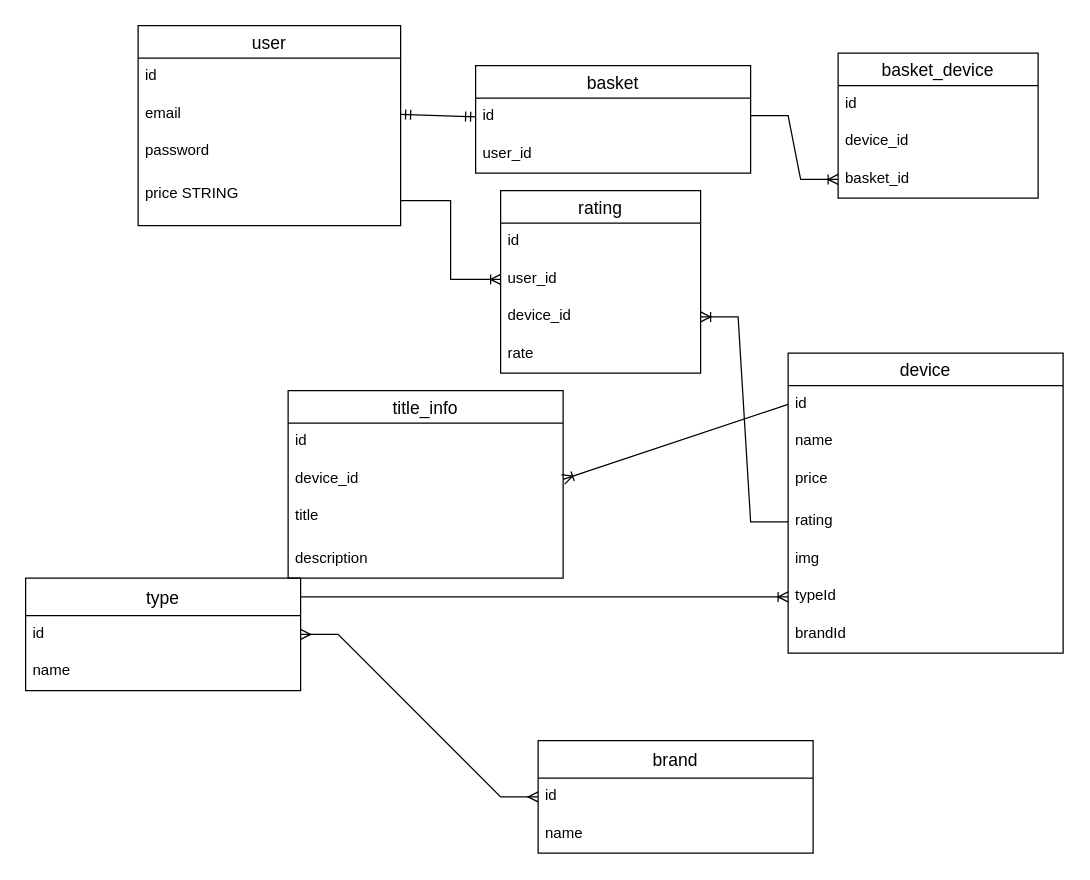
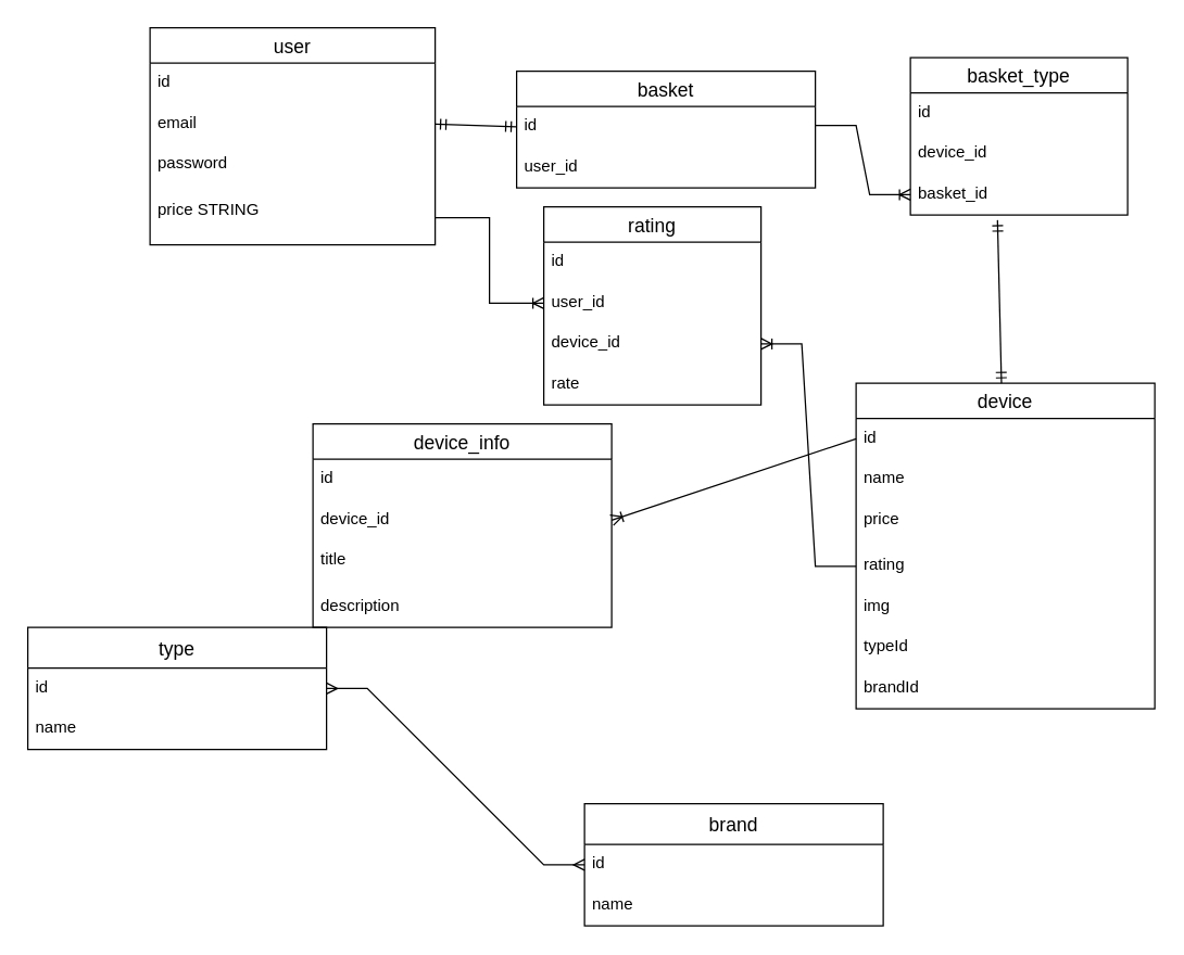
  <mxCell id="0" />
  <mxCell id="1" parent="0" />
  <mxCell id="2" value="user" style="swimlane;fontStyle=0;childLayout=stackLayout;horizontal=1;startSize=26;horizontalStack=0;resizeParent=1;resizeParentMax=0;resizeLast=0;collapsible=1;marginBottom=0;align=center;fontSize=14;" parent="1" vertex="1"><mxGeometry x="110" y="20" width="210" height="160" as="geometry" /></mxCell>
  <mxCell id="3" value="id" style="text;strokeColor=none;fillColor=none;spacingLeft=4;spacingRight=4;overflow=hidden;rotatable=0;points=[[0,0.5],[1,0.5]];portConstraint=eastwest;fontSize=12;" parent="2" vertex="1"><mxGeometry y="26" width="210" height="30" as="geometry" /></mxCell>
  <mxCell id="4" value="email" style="text;strokeColor=none;fillColor=none;spacingLeft=4;spacingRight=4;overflow=hidden;rotatable=0;points=[[0,0.5],[1,0.5]];portConstraint=eastwest;fontSize=12;" parent="2" vertex="1"><mxGeometry y="56" width="210" height="30" as="geometry" /></mxCell>
  <mxCell id="5" value="password" style="text;strokeColor=none;fillColor=none;spacingLeft=4;spacingRight=4;overflow=hidden;rotatable=0;points=[[0,0.5],[1,0.5]];portConstraint=eastwest;fontSize=12;" parent="2" vertex="1"><mxGeometry y="86" width="210" height="34" as="geometry" /></mxCell>
  <mxCell id="6" value="price STRING" style="text;strokeColor=none;fillColor=none;spacingLeft=4;spacingRight=4;overflow=hidden;rotatable=0;points=[[0,0.5],[1,0.5]];portConstraint=eastwest;fontSize=12;" parent="2" vertex="1"><mxGeometry y="120" width="210" height="40" as="geometry" /></mxCell>
  <mxCell id="7" value="basket" style="swimlane;fontStyle=0;childLayout=stackLayout;horizontal=1;startSize=26;horizontalStack=0;resizeParent=1;resizeParentMax=0;resizeLast=0;collapsible=1;marginBottom=0;align=center;fontSize=14;" parent="1" vertex="1"><mxGeometry x="380" y="52" width="220" height="86" as="geometry" /></mxCell>
  <mxCell id="8" value="id" style="text;strokeColor=none;fillColor=none;spacingLeft=4;spacingRight=4;overflow=hidden;rotatable=0;points=[[0,0.5],[1,0.5]];portConstraint=eastwest;fontSize=12;" parent="7" vertex="1"><mxGeometry y="26" width="220" height="30" as="geometry" /></mxCell>
  <mxCell id="9" value="user_id" style="text;strokeColor=none;fillColor=none;spacingLeft=4;spacingRight=4;overflow=hidden;rotatable=0;points=[[0,0.5],[1,0.5]];portConstraint=eastwest;fontSize=12;" parent="7" vertex="1"><mxGeometry y="56" width="220" height="30" as="geometry" /></mxCell>
  <mxCell id="10" value="" style="fontSize=12;html=1;endArrow=ERmandOne;startArrow=ERmandOne;rounded=0;exitX=1;exitY=0.5;exitDx=0;exitDy=0;entryX=0;entryY=0.5;entryDx=0;entryDy=0;" parent="1" source="4" target="8" edge="1"><mxGeometry width="100" height="100" relative="1" as="geometry"><mxPoint x="370" y="462" as="sourcePoint" /><mxPoint x="470" y="362" as="targetPoint" /></mxGeometry></mxCell>
  <mxCell id="11" value="device" style="swimlane;fontStyle=0;childLayout=stackLayout;horizontal=1;startSize=26;horizontalStack=0;resizeParent=1;resizeParentMax=0;resizeLast=0;collapsible=1;marginBottom=0;align=center;fontSize=14;" parent="1" vertex="1"><mxGeometry x="630" y="282" width="220" height="240" as="geometry" /></mxCell>
  <mxCell id="12" value="id" style="text;strokeColor=none;fillColor=none;spacingLeft=4;spacingRight=4;overflow=hidden;rotatable=0;points=[[0,0.5],[1,0.5]];portConstraint=eastwest;fontSize=12;" parent="11" vertex="1"><mxGeometry y="26" width="220" height="30" as="geometry" /></mxCell>
  <mxCell id="13" value="name" style="text;strokeColor=none;fillColor=none;spacingLeft=4;spacingRight=4;overflow=hidden;rotatable=0;points=[[0,0.5],[1,0.5]];portConstraint=eastwest;fontSize=12;" parent="11" vertex="1"><mxGeometry y="56" width="220" height="30" as="geometry" /></mxCell>
  <mxCell id="14" value="price" style="text;strokeColor=none;fillColor=none;spacingLeft=4;spacingRight=4;overflow=hidden;rotatable=0;points=[[0,0.5],[1,0.5]];portConstraint=eastwest;fontSize=12;" parent="11" vertex="1"><mxGeometry y="86" width="220" height="34" as="geometry" /></mxCell>
  <mxCell id="15" value="rating" style="text;strokeColor=none;fillColor=none;spacingLeft=4;spacingRight=4;overflow=hidden;rotatable=0;points=[[0,0.5],[1,0.5]];portConstraint=eastwest;fontSize=12;" parent="11" vertex="1"><mxGeometry y="120" width="220" height="30" as="geometry" /></mxCell>
  <mxCell id="16" value="img" style="text;strokeColor=none;fillColor=none;spacingLeft=4;spacingRight=4;overflow=hidden;rotatable=0;points=[[0,0.5],[1,0.5]];portConstraint=eastwest;fontSize=12;" parent="11" vertex="1"><mxGeometry y="150" width="220" height="30" as="geometry" /></mxCell>
  <mxCell id="17" value="typeId" style="text;strokeColor=none;fillColor=none;spacingLeft=4;spacingRight=4;overflow=hidden;rotatable=0;points=[[0,0.5],[1,0.5]];portConstraint=eastwest;fontSize=12;" parent="11" vertex="1"><mxGeometry y="180" width="220" height="30" as="geometry" /></mxCell>
  <mxCell id="18" value="brandId" style="text;strokeColor=none;fillColor=none;spacingLeft=4;spacingRight=4;overflow=hidden;rotatable=0;points=[[0,0.5],[1,0.5]];portConstraint=eastwest;fontSize=12;" parent="11" vertex="1"><mxGeometry y="210" width="220" height="30" as="geometry" /></mxCell>
  <mxCell id="19" value="type" style="swimlane;fontStyle=0;childLayout=stackLayout;horizontal=1;startSize=30;horizontalStack=0;resizeParent=1;resizeParentMax=0;resizeLast=0;collapsible=1;marginBottom=0;align=center;fontSize=14;" parent="1" vertex="1"><mxGeometry x="20" y="462" width="220" height="90" as="geometry" /></mxCell>
  <mxCell id="20" value="id" style="text;strokeColor=none;fillColor=none;spacingLeft=4;spacingRight=4;overflow=hidden;rotatable=0;points=[[0,0.5],[1,0.5]];portConstraint=eastwest;fontSize=12;" parent="19" vertex="1"><mxGeometry y="30" width="220" height="30" as="geometry" /></mxCell>
  <mxCell id="21" value="name" style="text;strokeColor=none;fillColor=none;spacingLeft=4;spacingRight=4;overflow=hidden;rotatable=0;points=[[0,0.5],[1,0.5]];portConstraint=eastwest;fontSize=12;" parent="19" vertex="1"><mxGeometry y="60" width="220" height="30" as="geometry" /></mxCell>
  <mxCell id="22" value="brand" style="swimlane;fontStyle=0;childLayout=stackLayout;horizontal=1;startSize=30;horizontalStack=0;resizeParent=1;resizeParentMax=0;resizeLast=0;collapsible=1;marginBottom=0;align=center;fontSize=14;" parent="1" vertex="1"><mxGeometry x="430" y="592" width="220" height="90" as="geometry" /></mxCell>
  <mxCell id="23" value="id" style="text;strokeColor=none;fillColor=none;spacingLeft=4;spacingRight=4;overflow=hidden;rotatable=0;points=[[0,0.5],[1,0.5]];portConstraint=eastwest;fontSize=12;" parent="22" vertex="1"><mxGeometry y="30" width="220" height="30" as="geometry" /></mxCell>
  <mxCell id="24" value="name" style="text;strokeColor=none;fillColor=none;spacingLeft=4;spacingRight=4;overflow=hidden;rotatable=0;points=[[0,0.5],[1,0.5]];portConstraint=eastwest;fontSize=12;" parent="22" vertex="1"><mxGeometry y="60" width="220" height="30" as="geometry" /></mxCell>
- <mxCell id="25" value="" style="edgeStyle=entityRelationEdgeStyle;fontSize=12;html=1;endArrow=ERoneToMany;rounded=0;entryX=0;entryY=0.5;entryDx=0;entryDy=0;exitX=1;exitY=0.167;exitDx=0;exitDy=0;exitPerimeter=0;" parent="1" source="19" target="17" edge="1"><mxGeometry width="100" height="100" relative="1" as="geometry"><mxPoint x="290" y="572" as="sourcePoint" /><mxPoint x="390" y="472" as="targetPoint" /></mxGeometry></mxCell>
  <mxCell id="26" value="" style="edgeStyle=entityRelationEdgeStyle;fontSize=12;html=1;endArrow=ERmany;startArrow=ERmany;rounded=0;entryX=0;entryY=0.5;entryDx=0;entryDy=0;exitX=1;exitY=0.5;exitDx=0;exitDy=0;" parent="1" source="20" target="23" edge="1"><mxGeometry width="100" height="100" relative="1" as="geometry"><mxPoint x="380" y="492" as="sourcePoint" /><mxPoint x="390" y="612" as="targetPoint" /></mxGeometry></mxCell>
- <mxCell id="27" value="title_info" style="swimlane;fontStyle=0;childLayout=stackLayout;horizontal=1;startSize=26;horizontalStack=0;resizeParent=1;resizeParentMax=0;resizeLast=0;collapsible=1;marginBottom=0;align=center;fontSize=14;" parent="1" vertex="1"><mxGeometry x="230" y="312" width="220" height="150" as="geometry" /></mxCell>
+ <mxCell id="27" value="device_info" style="swimlane;fontStyle=0;childLayout=stackLayout;horizontal=1;startSize=26;horizontalStack=0;resizeParent=1;resizeParentMax=0;resizeLast=0;collapsible=1;marginBottom=0;align=center;fontSize=14;" parent="1" vertex="1"><mxGeometry x="230" y="312" width="220" height="150" as="geometry" /></mxCell>
  <mxCell id="28" value="id" style="text;strokeColor=none;fillColor=none;spacingLeft=4;spacingRight=4;overflow=hidden;rotatable=0;points=[[0,0.5],[1,0.5]];portConstraint=eastwest;fontSize=12;" parent="27" vertex="1"><mxGeometry y="26" width="220" height="30" as="geometry" /></mxCell>
  <mxCell id="29" value="device_id" style="text;strokeColor=none;fillColor=none;spacingLeft=4;spacingRight=4;overflow=hidden;rotatable=0;points=[[0,0.5],[1,0.5]];portConstraint=eastwest;fontSize=12;" parent="27" vertex="1"><mxGeometry y="56" width="220" height="30" as="geometry" /></mxCell>
  <mxCell id="30" value="title" style="text;strokeColor=none;fillColor=none;spacingLeft=4;spacingRight=4;overflow=hidden;rotatable=0;points=[[0,0.5],[1,0.5]];portConstraint=eastwest;fontSize=12;" parent="27" vertex="1"><mxGeometry y="86" width="220" height="34" as="geometry" /></mxCell>
  <mxCell id="31" value="description" style="text;strokeColor=none;fillColor=none;spacingLeft=4;spacingRight=4;overflow=hidden;rotatable=0;points=[[0,0.5],[1,0.5]];portConstraint=eastwest;fontSize=12;" parent="27" vertex="1"><mxGeometry y="120" width="220" height="30" as="geometry" /></mxCell>
  <mxCell id="32" value="" style="fontSize=12;html=1;endArrow=ERoneToMany;rounded=0;exitX=0;exitY=0.5;exitDx=0;exitDy=0;entryX=1;entryY=0.5;entryDx=0;entryDy=0;" parent="1" source="12" target="29" edge="1"><mxGeometry width="100" height="100" relative="1" as="geometry"><mxPoint x="440" y="322" as="sourcePoint" /><mxPoint x="380" y="332" as="targetPoint" /></mxGeometry></mxCell>
- <mxCell id="33" value="basket_device" style="swimlane;fontStyle=0;childLayout=stackLayout;horizontal=1;startSize=26;horizontalStack=0;resizeParent=1;resizeParentMax=0;resizeLast=0;collapsible=1;marginBottom=0;align=center;fontSize=14;" parent="1" vertex="1"><mxGeometry x="670" y="42" width="160" height="116" as="geometry" /></mxCell>
+ <mxCell id="33" value="basket_type" style="swimlane;fontStyle=0;childLayout=stackLayout;horizontal=1;startSize=26;horizontalStack=0;resizeParent=1;resizeParentMax=0;resizeLast=0;collapsible=1;marginBottom=0;align=center;fontSize=14;" parent="1" vertex="1"><mxGeometry x="670" y="42" width="160" height="116" as="geometry" /></mxCell>
  <mxCell id="34" value="id" style="text;strokeColor=none;fillColor=none;spacingLeft=4;spacingRight=4;overflow=hidden;rotatable=0;points=[[0,0.5],[1,0.5]];portConstraint=eastwest;fontSize=12;" parent="33" vertex="1"><mxGeometry y="26" width="160" height="30" as="geometry" /></mxCell>
  <mxCell id="35" value="device_id" style="text;strokeColor=none;fillColor=none;spacingLeft=4;spacingRight=4;overflow=hidden;rotatable=0;points=[[0,0.5],[1,0.5]];portConstraint=eastwest;fontSize=12;" parent="33" vertex="1"><mxGeometry y="56" width="160" height="30" as="geometry" /></mxCell>
  <mxCell id="36" value="basket_id" style="text;strokeColor=none;fillColor=none;spacingLeft=4;spacingRight=4;overflow=hidden;rotatable=0;points=[[0,0.5],[1,0.5]];portConstraint=eastwest;fontSize=12;" parent="33" vertex="1"><mxGeometry y="86" width="160" height="30" as="geometry" /></mxCell>
  <mxCell id="37" value="" style="edgeStyle=entityRelationEdgeStyle;fontSize=12;html=1;endArrow=ERoneToMany;rounded=0;exitX=1;exitY=0.467;exitDx=0;exitDy=0;exitPerimeter=0;" parent="1" source="8" target="36" edge="1"><mxGeometry width="100" height="100" relative="1" as="geometry"><mxPoint x="580" y="162" as="sourcePoint" /><mxPoint x="670" y="62" as="targetPoint" /></mxGeometry></mxCell>
+ <mxCell id="38" value="" style="fontSize=12;html=1;endArrow=ERmandOne;startArrow=ERmandOne;rounded=0;entryX=0.401;entryY=1.127;entryDx=0;entryDy=0;entryPerimeter=0;" parent="1" source="11" target="36" edge="1"><mxGeometry width="100" height="100" relative="1" as="geometry"><mxPoint x="694" y="252" as="sourcePoint" /><mxPoint x="600" y="392" as="targetPoint" /></mxGeometry></mxCell>
  <mxCell id="39" value="rating" style="swimlane;fontStyle=0;childLayout=stackLayout;horizontal=1;startSize=26;horizontalStack=0;resizeParent=1;resizeParentMax=0;resizeLast=0;collapsible=1;marginBottom=0;align=center;fontSize=14;" parent="1" vertex="1"><mxGeometry x="400" y="152" width="160" height="146" as="geometry" /></mxCell>
  <mxCell id="40" value="id" style="text;strokeColor=none;fillColor=none;spacingLeft=4;spacingRight=4;overflow=hidden;rotatable=0;points=[[0,0.5],[1,0.5]];portConstraint=eastwest;fontSize=12;" parent="39" vertex="1"><mxGeometry y="26" width="160" height="30" as="geometry" /></mxCell>
  <mxCell id="41" value="user_id" style="text;strokeColor=none;fillColor=none;spacingLeft=4;spacingRight=4;overflow=hidden;rotatable=0;points=[[0,0.5],[1,0.5]];portConstraint=eastwest;fontSize=12;" parent="39" vertex="1"><mxGeometry y="56" width="160" height="30" as="geometry" /></mxCell>
  <mxCell id="42" value="device_id" style="text;strokeColor=none;fillColor=none;spacingLeft=4;spacingRight=4;overflow=hidden;rotatable=0;points=[[0,0.5],[1,0.5]];portConstraint=eastwest;fontSize=12;" parent="39" vertex="1"><mxGeometry y="86" width="160" height="30" as="geometry" /></mxCell>
  <mxCell id="43" value="rate" style="text;strokeColor=none;fillColor=none;spacingLeft=4;spacingRight=4;overflow=hidden;rotatable=0;points=[[0,0.5],[1,0.5]];portConstraint=eastwest;fontSize=12;" parent="39" vertex="1"><mxGeometry y="116" width="160" height="30" as="geometry" /></mxCell>
  <mxCell id="44" value="" style="fontSize=12;html=1;endArrow=ERoneToMany;rounded=0;entryX=0;entryY=0.5;entryDx=0;entryDy=0;edgeStyle=orthogonalEdgeStyle;" parent="1" source="6" target="41" edge="1"><mxGeometry width="100" height="100" relative="1" as="geometry"><mxPoint x="10" y="332" as="sourcePoint" /><mxPoint x="110" y="232" as="targetPoint" /></mxGeometry></mxCell>
  <mxCell id="45" style="edgeStyle=none;rounded=0;orthogonalLoop=1;jettySize=auto;html=1;exitX=0.75;exitY=0;exitDx=0;exitDy=0;" parent="1" source="39" target="39" edge="1"><mxGeometry relative="1" as="geometry" /></mxCell>
  <mxCell id="46" value="" style="edgeStyle=entityRelationEdgeStyle;fontSize=12;html=1;endArrow=ERoneToMany;rounded=0;exitX=0;exitY=0.5;exitDx=0;exitDy=0;entryX=1;entryY=0.5;entryDx=0;entryDy=0;" parent="1" source="15" target="42" edge="1"><mxGeometry width="100" height="100" relative="1" as="geometry"><mxPoint x="500" y="492" as="sourcePoint" /><mxPoint x="600" y="202" as="targetPoint" /></mxGeometry></mxCell>
